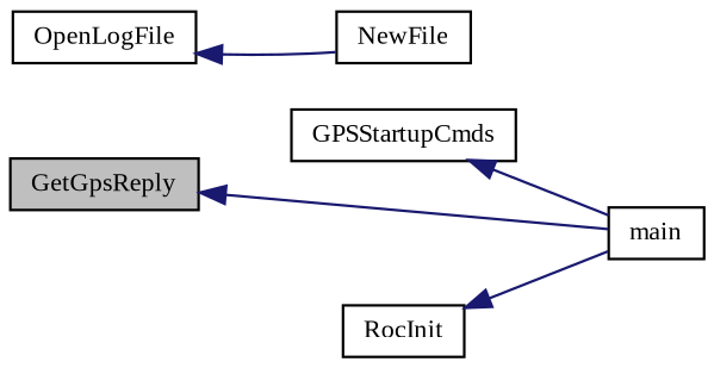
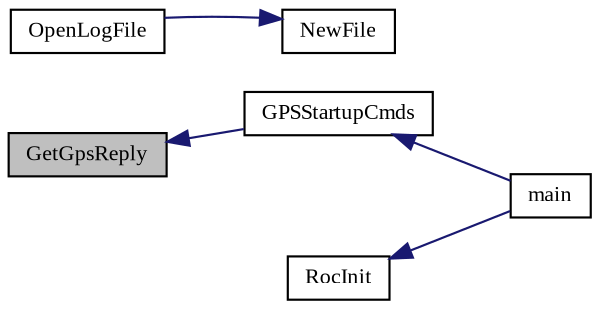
  digraph {
    fontname="Liberation Serif"
    rankdir=LR
    node [color=black fillcolor=white fontname="Liberation Serif" fontsize=10 shape=record style=filled]
    edge [color=midnightblue dir=back fontname="Liberation Serif" fontsize=10 labelfontname=Helvetica labelfontsize=10 style=solid]
    n1 [fillcolor=grey75 fontcolor=black height=0.2 label=GetGpsReply width=0.4]
    n2 [height=0.2 label=GPSStartupCmds width=0.4]
    n3 [height=0.2 label=main width=0.4]
    n4 [height=0.2 label=OpenLogFile width=0.4]
    n5 [height=0.2 label=NewFile width=0.4]
    n6 [height=0.2 label=RocInit width=0.4]
-   n1 -> n3
+   n1 -> n2
    n2 -> n3
-   n4 -> n5
+   n5 -> n4
    n6 -> n3
  }
